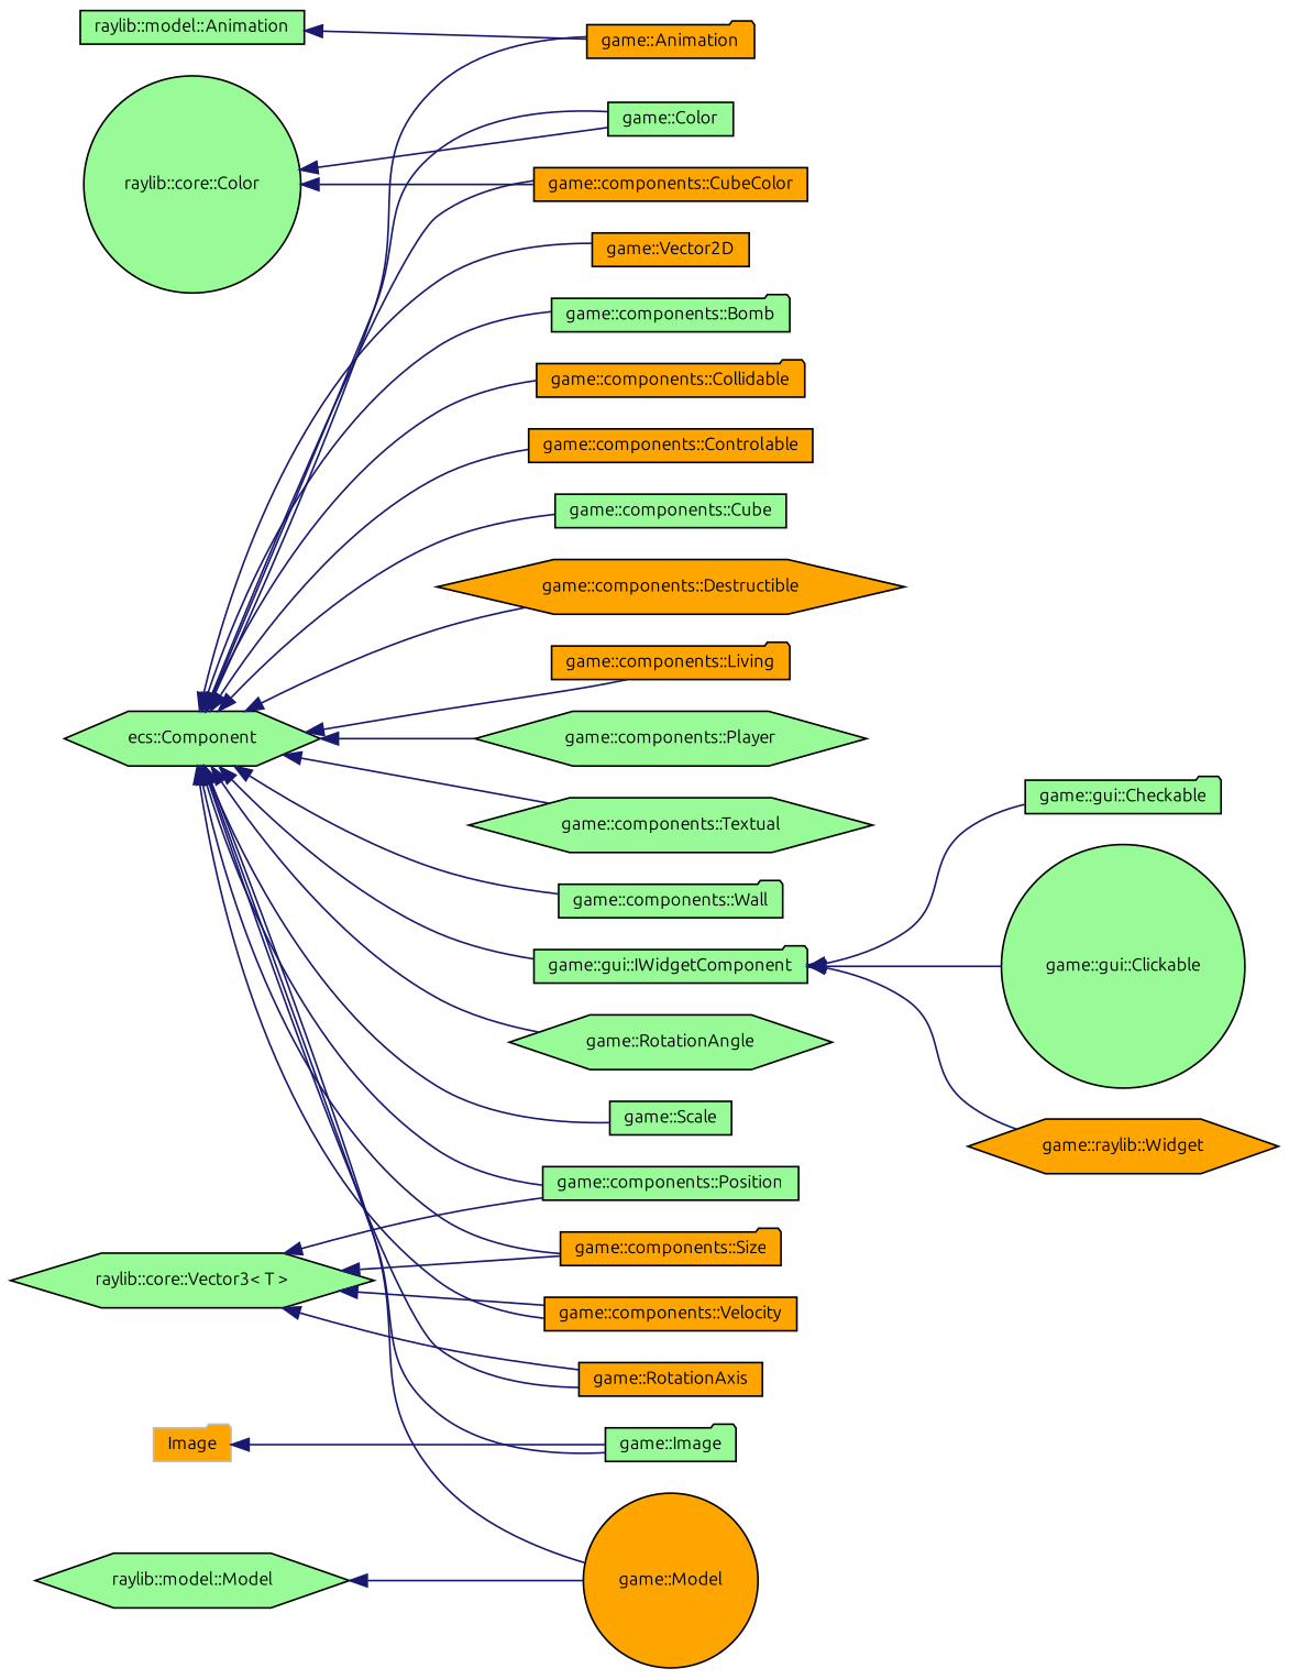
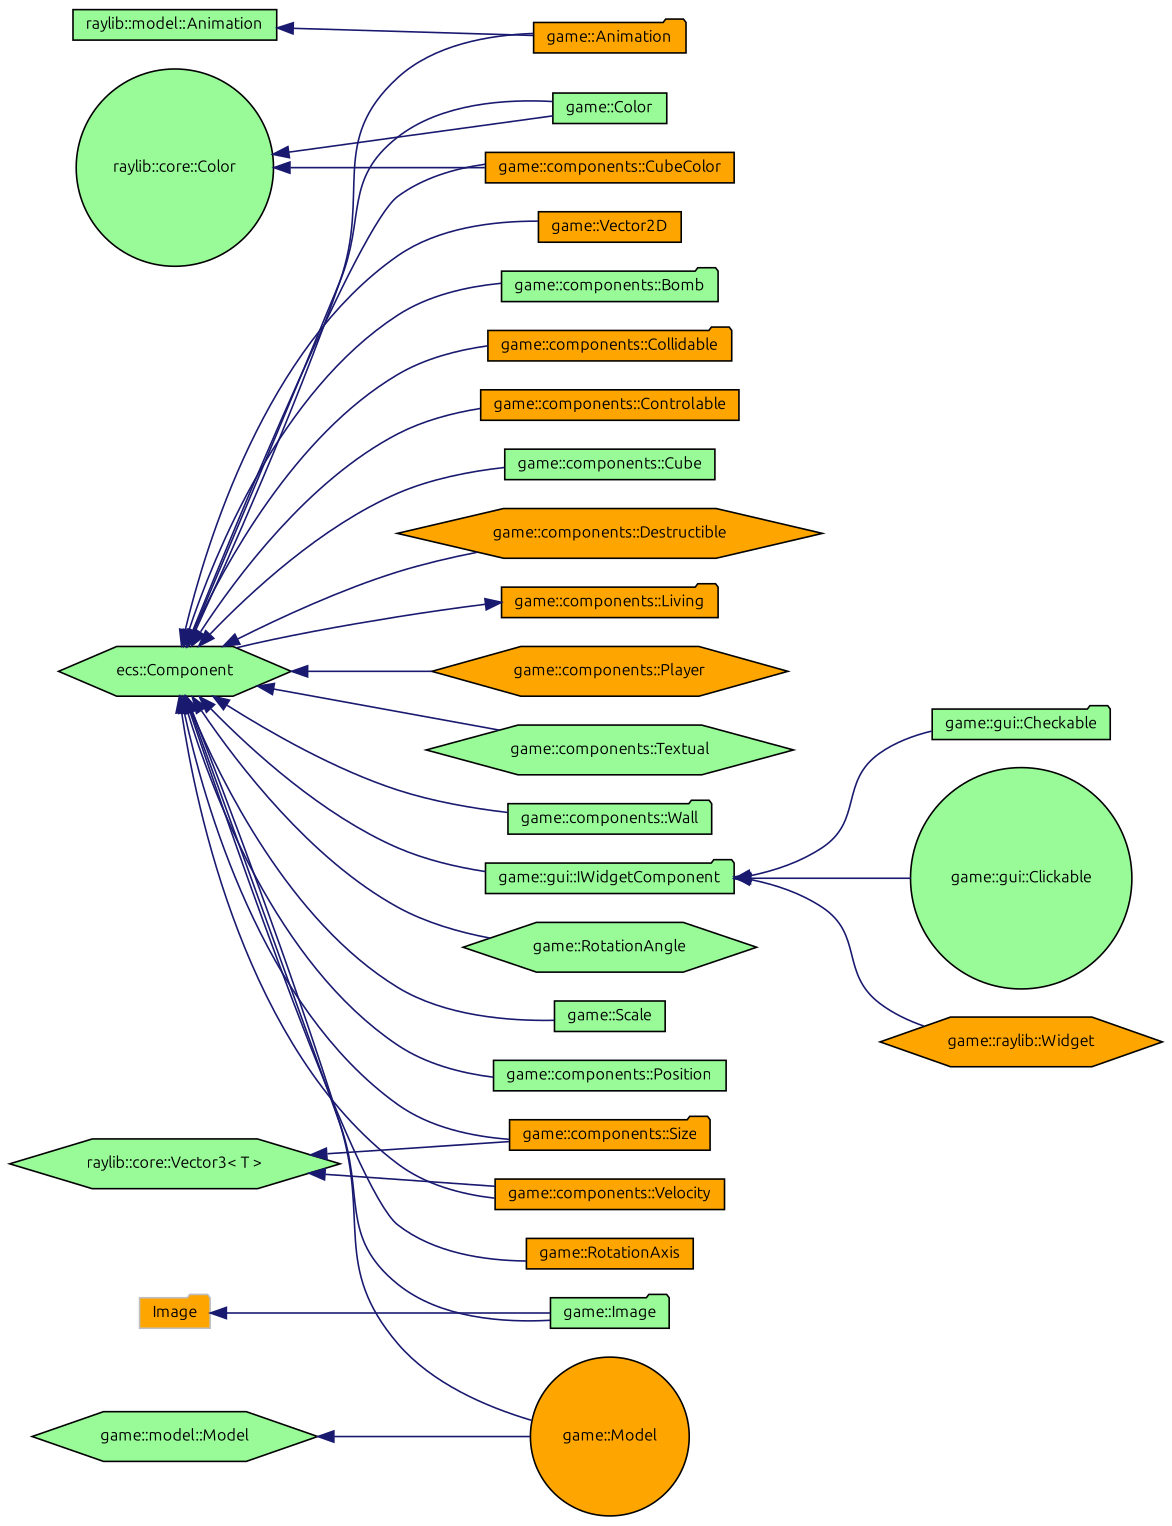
  digraph {
    fontname=Ubuntu
    rankdir=LR
    node [color=black fillcolor=palegreen fontname=Ubuntu fontsize=10 shape=box style=filled]
    edge [color=midnightblue dir=back fontname=Ubuntu fontsize=10 labelfontname=Helvetica labelfontsize=10 style=solid]
    n1 [height=0.2 label="raylib::model::Animation" width=0.4]
    n2 [fillcolor=orange height=0.2 label="game::Animation" shape=folder width=0.4]
    n3 [height=0.2 label="raylib::core::Color" shape=circle width=0.4]
    n4 [height=0.2 label="game::Color" width=0.4]
    n5 [fillcolor=orange height=0.2 label="game::components::CubeColor" width=0.4]
    n6 [height=0.2 label="ecs::Component" shape=hexagon width=0.4]
    n7 [height=0.2 label="game::components::Bomb" shape=folder width=0.4]
    n8 [fillcolor=orange height=0.2 label="game::components::Collidable" shape=folder width=0.4]
    n9 [fillcolor=orange height=0.2 label="game::components::Controlable" width=0.4]
    n10 [height=0.2 label="game::components::Cube" width=0.4]
    n11 [fillcolor=orange height=0.2 label="game::components::Destructible" shape=hexagon width=0.4]
    n12 [fillcolor=orange height=0.2 label="game::components::Living" shape=folder width=0.4]
-   n13 [height=0.2 label="game::components::Player" shape=hexagon width=0.4]
+   n13 [fillcolor=orange height=0.2 label="game::components::Player" shape=hexagon width=0.4]
    n14 [height=0.2 label="game::components::Position" width=0.4]
    n15 [fillcolor=orange height=0.2 label="game::components::Size" shape=folder width=0.4]
    n16 [height=0.2 label="game::components::Textual" shape=hexagon width=0.4]
    n17 [fillcolor=orange height=0.2 label="game::components::Velocity" width=0.4]
    n18 [height=0.2 label="game::components::Wall" shape=folder width=0.4]
    n19 [height=0.2 label="game::gui::IWidgetComponent" shape=folder width=0.4]
    n20 [height=0.2 label="game::Image" shape=folder width=0.4]
    n21 [fillcolor=orange height=0.2 label="game::Model" shape=circle width=0.4]
    n22 [height=0.2 label="game::RotationAngle" shape=hexagon width=0.4]
    n23 [fillcolor=orange height=0.2 label="game::RotationAxis" width=0.4]
    n24 [height=0.2 label="game::Scale" width=0.4]
    n25 [fillcolor=orange height=0.2 label="game::Vector2D" width=0.4]
    n26 [height=0.2 label="game::gui::Checkable" shape=folder width=0.4]
    n27 [height=0.2 label="game::gui::Clickable" shape=circle width=0.4]
    n28 [fillcolor=orange height=0.2 label="game::raylib::Widget" shape=hexagon width=0.4]
    n29 [color=grey75 fillcolor=orange height=0.2 label=Image shape=folder width=0.4]
-   n30 [height=0.2 label="raylib::model::Model" shape=hexagon width=0.4]
+   n30 [height=0.2 label="game::model::Model" shape=hexagon width=0.4]
    n31 [height=0.2 label="raylib::core::Vector3\< T \>" shape=hexagon width=0.4]
    n1 -> n2
    n3 -> n4
    n3 -> n5
    n6 -> n2
    n6 -> n4
    n6 -> n5
    n6 -> n7
    n6 -> n8
    n6 -> n9
    n6 -> n10
    n6 -> n11
-   n6 -> n12
+   n12 -> n6
    n6 -> n13
    n6 -> n14
    n6 -> n15
    n6 -> n16
    n6 -> n17
    n6 -> n18
    n6 -> n19
    n6 -> n20
    n6 -> n21
    n6 -> n22
    n6 -> n23
    n6 -> n24
    n6 -> n25
    n19 -> n26
    n19 -> n27
    n19 -> n28
    n29 -> n20
    n30 -> n21
-   n31 -> n14
    n31 -> n15
    n31 -> n17
-   n31 -> n23
  }
